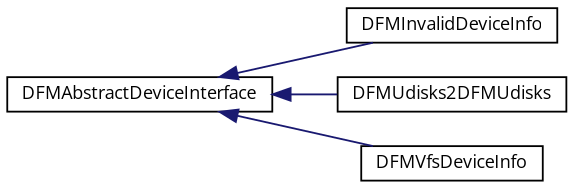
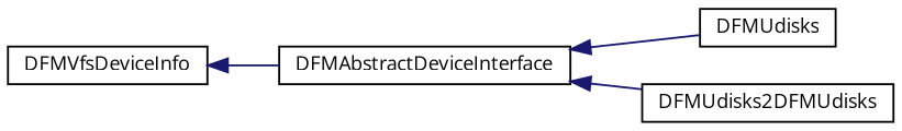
  digraph {
    fontname="Open Sans"
    rankdir=LR
    node [color=black fillcolor=white fontname="Open Sans" fontsize=10 shape=record style=filled]
    edge [color=midnightblue dir=back fontname="Open Sans" fontsize=10 labelfontname=Helvetica labelfontsize=10 style=solid]
    n1 [height=0.2 label=DFMAbstractDeviceInterface width=0.4]
-   n2 [height=0.2 label=DFMInvalidDeviceInfo width=0.4]
+   n2 [height=0.2 label=DFMUdisks width=0.4]
    n3 [height=0.2 label=DFMUdisks2DFMUdisks width=0.4]
    n4 [height=0.2 label=DFMVfsDeviceInfo width=0.4]
    n1 -> n2
    n1 -> n3
-   n1 -> n4
+   n4 -> n1
  }
